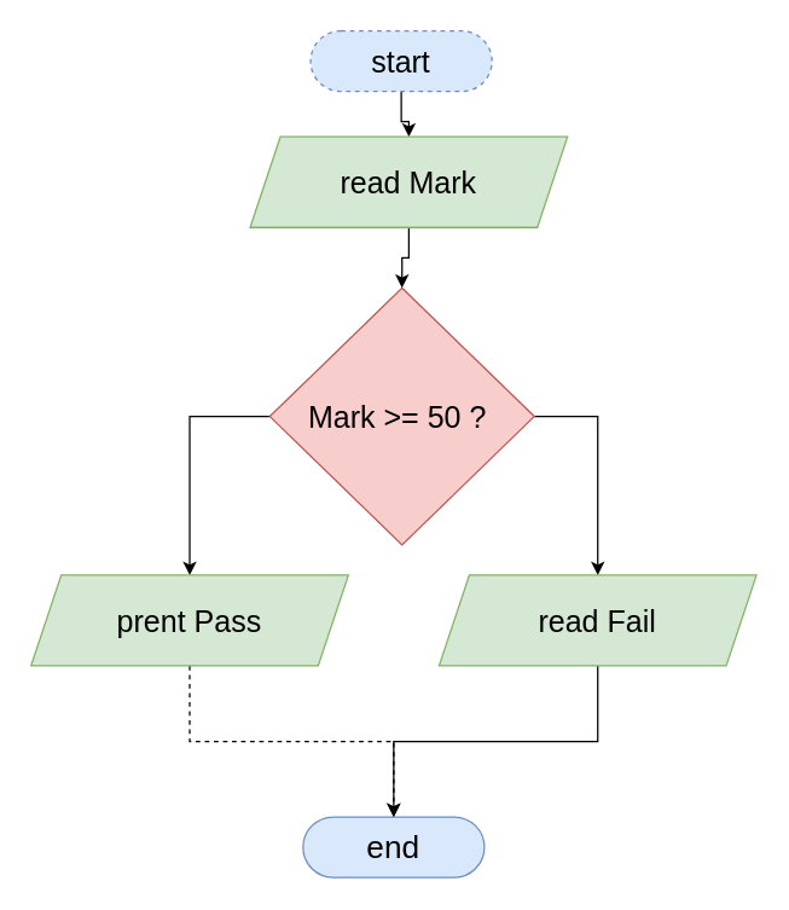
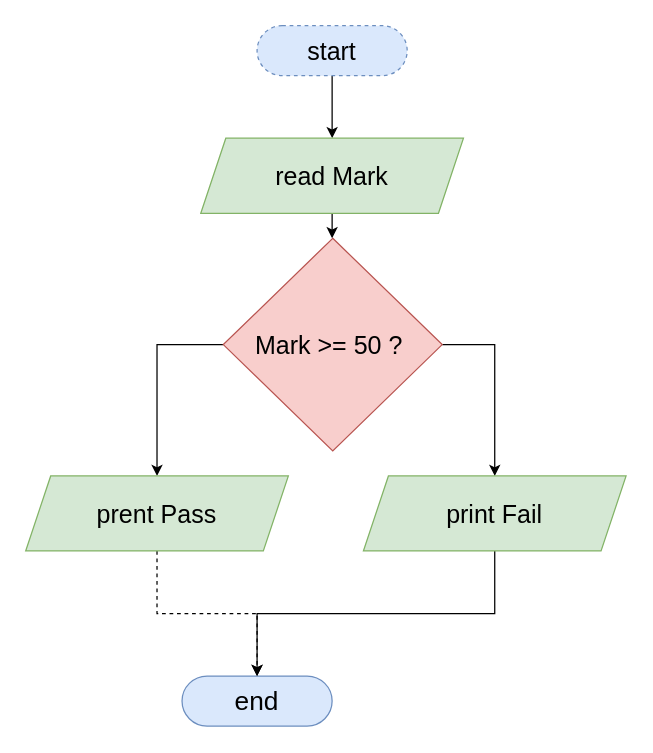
  <mxCell id="0" />
  <mxCell id="1" parent="0" />
  <mxCell id="2" style="edgeStyle=orthogonalEdgeStyle;rounded=0;orthogonalLoop=1;jettySize=auto;html=1;exitX=0.5;exitY=1;exitDx=0;exitDy=0;" edge="1" parent="1" source="3" target="9"><mxGeometry relative="1" as="geometry" /></mxCell>
  <mxCell id="3" value="&lt;font style=&quot;font-size: 20px;&quot;&gt;start&lt;/font&gt;" style="rounded=1;whiteSpace=wrap;html=1;fontSize=12;glass=0;strokeWidth=1;shadow=0;arcSize=50;fillColor=#dae8fc;strokeColor=#6c8ebf;dashed=1;" vertex="1" parent="1"><mxGeometry x="205" y="20" width="120" height="40" as="geometry" /></mxCell>
- <mxCell id="4" value="&lt;font style=&quot;font-size: 21px;&quot;&gt;end&lt;/font&gt;" style="rounded=1;whiteSpace=wrap;html=1;arcSize=50;fillColor=#dae8fc;strokeColor=#6c8ebf;" vertex="1" parent="1"><mxGeometry x="200" y="540" width="120" height="40" as="geometry" /></mxCell>
+ <mxCell id="4" value="&lt;font style=&quot;font-size: 21px;&quot;&gt;end&lt;/font&gt;" style="rounded=1;whiteSpace=wrap;html=1;arcSize=50;fillColor=#dae8fc;strokeColor=#6c8ebf;" vertex="1" parent="1"><mxGeometry x="145" y="540" width="120" height="40" as="geometry" /></mxCell>
  <mxCell id="5" style="edgeStyle=orthogonalEdgeStyle;rounded=0;orthogonalLoop=1;jettySize=auto;html=1;exitX=0;exitY=0.5;exitDx=0;exitDy=0;entryX=0.5;entryY=0;entryDx=0;entryDy=0;" edge="1" parent="1" source="7" target="11"><mxGeometry relative="1" as="geometry" /></mxCell>
  <mxCell id="6" style="edgeStyle=orthogonalEdgeStyle;rounded=0;orthogonalLoop=1;jettySize=auto;html=1;exitX=1;exitY=0.5;exitDx=0;exitDy=0;entryX=0.5;entryY=0;entryDx=0;entryDy=0;" edge="1" parent="1" source="7" target="13"><mxGeometry relative="1" as="geometry" /></mxCell>
  <mxCell id="7" value="&lt;font style=&quot;font-size: 20px;&quot;&gt;Mark &amp;gt;= 50 ?&amp;nbsp;&lt;/font&gt;" style="rhombus;whiteSpace=wrap;html=1;fillColor=#f8cecc;strokeColor=#b85450;" vertex="1" parent="1"><mxGeometry x="178" y="190" width="175" height="170" as="geometry" /></mxCell>
  <mxCell id="8" style="edgeStyle=orthogonalEdgeStyle;rounded=0;orthogonalLoop=1;jettySize=auto;html=1;exitX=0.5;exitY=1;exitDx=0;exitDy=0;" edge="1" parent="1" source="9" target="7"><mxGeometry relative="1" as="geometry" /></mxCell>
- <mxCell id="9" value="&lt;font style=&quot;font-size: 20px;&quot;&gt;read Mark&lt;/font&gt;" style="shape=parallelogram;perimeter=parallelogramPerimeter;whiteSpace=wrap;html=1;fixedSize=1;fillColor=#d5e8d4;strokeColor=#82b366;" vertex="1" parent="1"><mxGeometry x="165" y="90" width="210" height="60" as="geometry" /></mxCell>
+ <mxCell id="9" value="&lt;font style=&quot;font-size: 20px;&quot;&gt;read Mark&lt;/font&gt;" style="shape=parallelogram;perimeter=parallelogramPerimeter;whiteSpace=wrap;html=1;fixedSize=1;fillColor=#d5e8d4;strokeColor=#82b366;" vertex="1" parent="1"><mxGeometry x="160" y="110" width="210" height="60" as="geometry" /></mxCell>
  <mxCell id="10" style="edgeStyle=orthogonalEdgeStyle;rounded=0;orthogonalLoop=1;jettySize=auto;html=1;exitX=0.5;exitY=1;exitDx=0;exitDy=0;dashed=1;" edge="1" parent="1" source="11" target="4"><mxGeometry relative="1" as="geometry" /></mxCell>
  <mxCell id="11" value="&lt;font style=&quot;font-size: 20px;&quot;&gt;prent Pass&lt;/font&gt;" style="shape=parallelogram;perimeter=parallelogramPerimeter;whiteSpace=wrap;html=1;fixedSize=1;fillColor=#d5e8d4;strokeColor=#82b366;" vertex="1" parent="1"><mxGeometry x="20" y="380" width="210" height="60" as="geometry" /></mxCell>
  <mxCell id="12" style="edgeStyle=orthogonalEdgeStyle;rounded=0;orthogonalLoop=1;jettySize=auto;html=1;exitX=0.5;exitY=1;exitDx=0;exitDy=0;entryX=0.5;entryY=0;entryDx=0;entryDy=0;" edge="1" parent="1" source="13" target="4"><mxGeometry relative="1" as="geometry" /></mxCell>
- <mxCell id="13" value="&lt;font style=&quot;font-size: 20px;&quot;&gt;read Fail&lt;/font&gt;" style="shape=parallelogram;perimeter=parallelogramPerimeter;whiteSpace=wrap;html=1;fixedSize=1;fillColor=#d5e8d4;strokeColor=#82b366;" vertex="1" parent="1"><mxGeometry x="290" y="380" width="210" height="60" as="geometry" /></mxCell>
+ <mxCell id="13" value="&lt;font style=&quot;font-size: 20px;&quot;&gt;print Fail&lt;/font&gt;" style="shape=parallelogram;perimeter=parallelogramPerimeter;whiteSpace=wrap;html=1;fixedSize=1;fillColor=#d5e8d4;strokeColor=#82b366;" vertex="1" parent="1"><mxGeometry x="290" y="380" width="210" height="60" as="geometry" /></mxCell>
